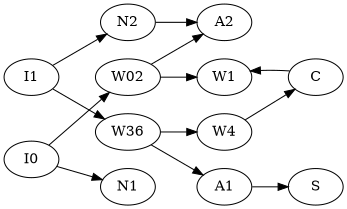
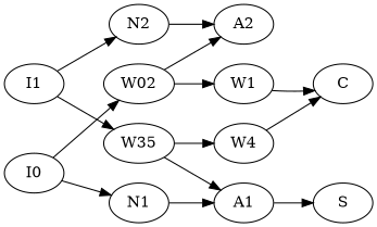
  strict digraph {
    rankdir=LR
    I0
    N1
    W02
    A1
    A2
    W1
    S
    I1
    N2
-   W35 [label=W36]
+   W35
    W4
    C
    I0 -> N1
    I0 -> W02
+   N1 -> A1
    W02 -> A2
    W02 -> W1
    A1 -> S
-   C -> W1
+   W1 -> C
    I1 -> N2
    I1 -> W35
    N2 -> A2
    W35 -> A1
    W35 -> W4
    W4 -> C
  }
